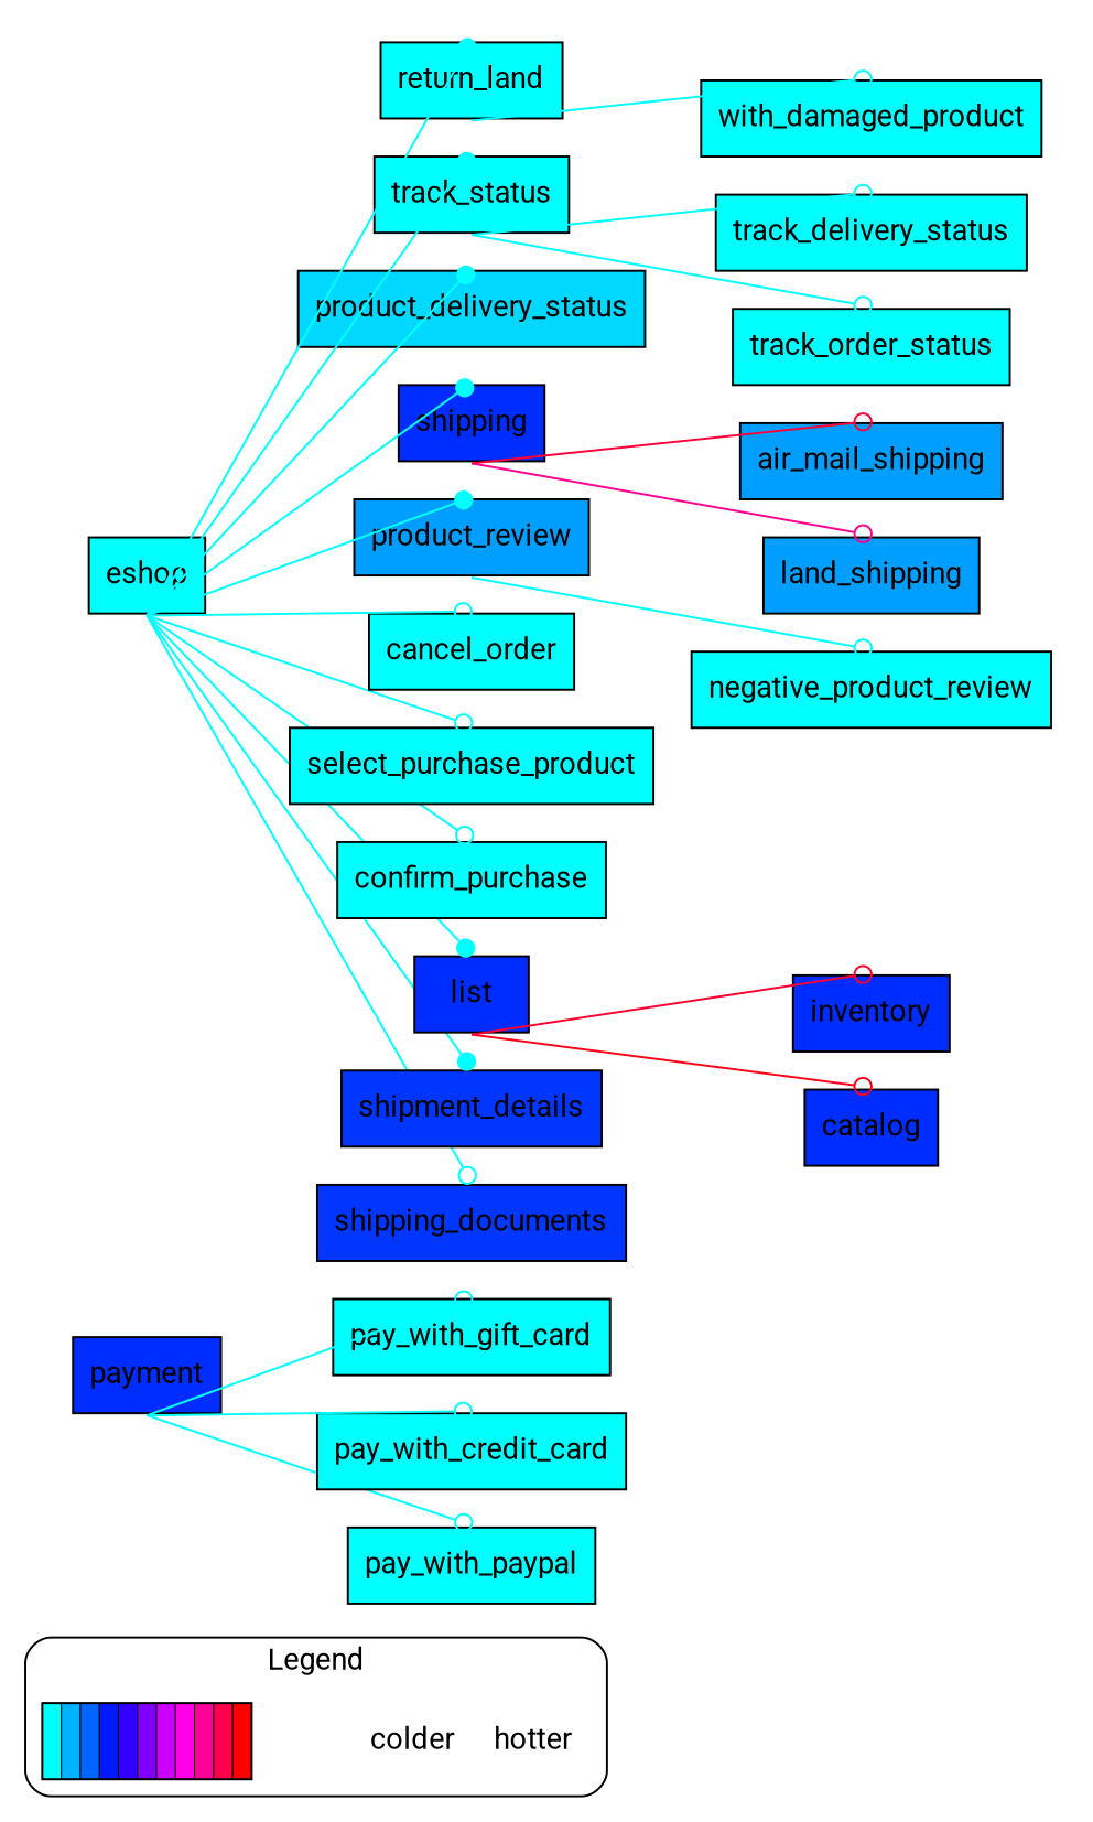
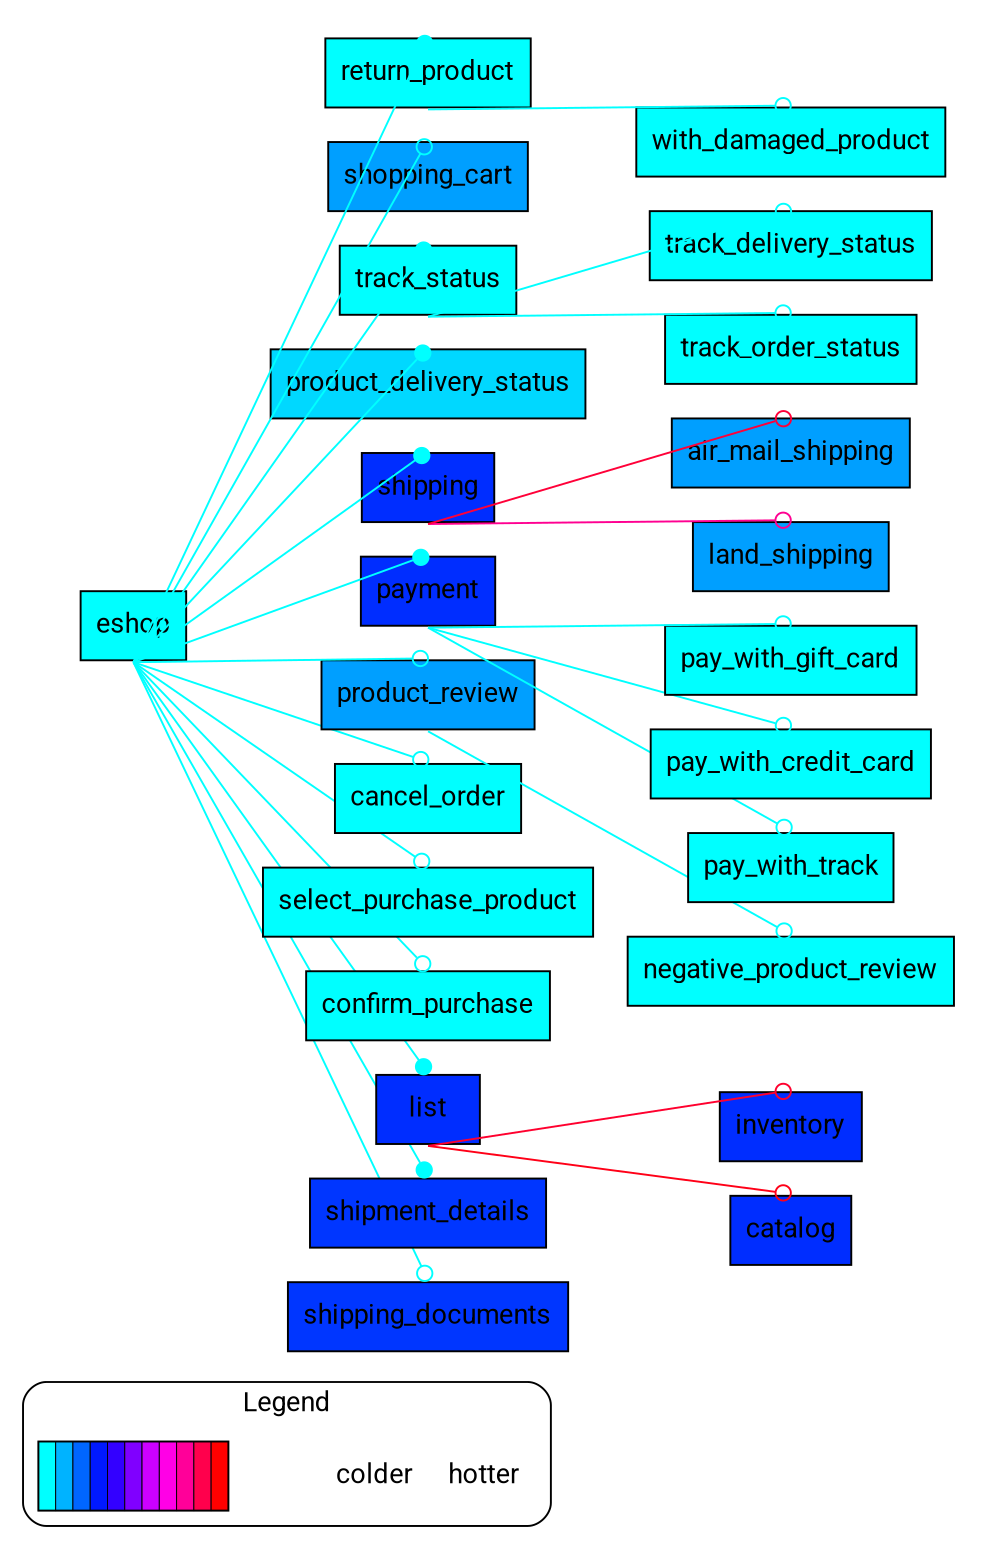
  digraph {
    clusterrank=local
    fontname=Roboto
    rankdir=LR
    splines=line
    node [fillcolor="0.500 1.0 1.0" fontname=Roboto shape=rectangle style=filled]
    edge [fontname=Roboto headport=n tailport=s arrowhead=odot color="0.500 1.0 1.0" dir=forward]
    n1 [fillcolor="0.5 1.0 1.0: 0.55 1.0 1.0: 0.6 1.0 1.0: 0.65 1.0 1.0: 0.7 1.0 1.0: 0.75 1.0 1.0: 0.8 1.0 1.0: 0.85 1.0 1.0: 0.9 1.0 1.0: 0.95 1.0 1.0: 1.0 1.0 1.0" label="                      " style=striped]
    n2 [label="colder     hotter" shape=plaintext fillcolor="" style=""]
    n3 [label=eshop]
    n4 [fillcolor="0.631 1.0 1.0" label=shipping_documents]
    n5 [fillcolor="0.631 1.0 1.0" label=shipment_details]
    n6 [fillcolor="0.637 1.0 1.0" label=list]
    n7 [label=confirm_purchase]
    n8 [label=select_purchase_product]
    n9 [label=cancel_order]
    n10 [fillcolor="0.563 1.0 1.0" label=product_review]
    n11 [fillcolor="0.637 1.0 1.0" label=payment]
    n12 [fillcolor="0.637 1.0 1.0" label=shipping]
    n13 [fillcolor="0.526 1.0 1.0" label=product_delivery_status]
    n14 [label=track_status]
-   n16 [label=return_land]
+   n15 [fillcolor="0.563 1.0 1.0" label=shopping_cart]
+   n16 [label=return_product]
    n17 [fillcolor="0.637 1.0 1.0" label=catalog]
    n18 [fillcolor="0.637 1.0 1.0" label=inventory]
    n19 [label=negative_product_review]
-   n20 [label=pay_with_paypal]
+   n20 [label=pay_with_track]
    n21 [label=pay_with_credit_card]
    n22 [label=pay_with_gift_card]
    n23 [fillcolor="0.563 1.0 1.0" label=land_shipping]
    n24 [fillcolor="0.563 1.0 1.0" label=air_mail_shipping]
    n25 [label=track_order_status]
    n26 [label=track_delivery_status]
    n27 [label=with_damaged_product]
    subgraph cluster_1 {
      color=black
      label=Legend
      minlen=0.01
      ranksep=0.01
      style=rounded
      n1
      n2
    }
    subgraph cluster_2 {
      color=white
      n3
      n4
      n5
      n6
      n7
      n8
      n9
      n10
      n11
      n12
      n13
      n14
+     n15
      n16
      n17
      n18
      n19
      n20
      n21
      n22
      n23
      n24
      n25
      n26
      n27
    }
    n1 -> n2 [style=invis arrowhead="" color="" dir=""]
    n3 -> n4
    n3 -> n5 [arrowhead=dot]
    n3 -> n6 [arrowhead=dot]
    n3 -> n7
    n3 -> n8
    n3 -> n9
-   n3 -> n10 [arrowhead=dot]
+   n3 -> n10
+   n3 -> n11 [arrowhead=dot]
    n3 -> n12 [arrowhead=dot]
    n3 -> n13 [arrowhead=dot]
    n3 -> n14 [arrowhead=dot]
+   n3 -> n15
    n3 -> n16 [arrowhead=dot]
    n6 -> n17 [color="0.985 1.0 1.0"]
    n6 -> n18 [color="0.970 1.0 1.0"]
    n10 -> n19
    n11 -> n20
    n11 -> n21
    n11 -> n22
    n12 -> n23 [color="0.905 1.0 1.0"]
    n12 -> n24 [color="0.963 1.0 1.0"]
    n14 -> n25
    n14 -> n26
    n16 -> n27
  }
